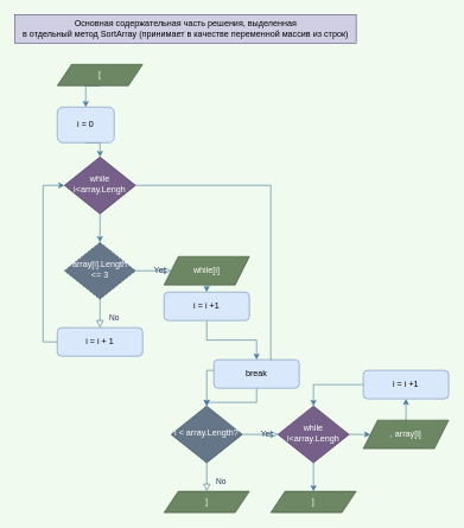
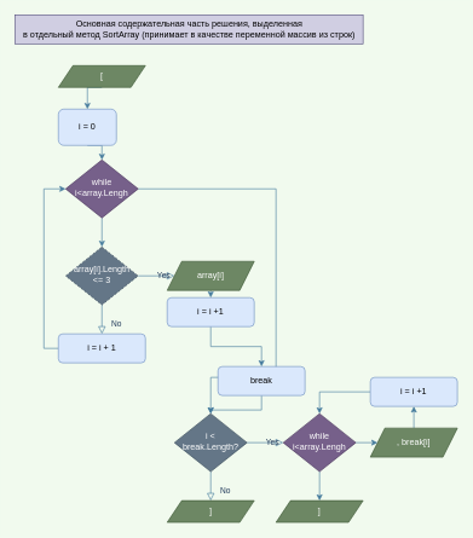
  <mxCell id="0" />
  <mxCell id="1" parent="0" />
  <mxCell id="2" style="edgeStyle=orthogonalEdgeStyle;rounded=0;orthogonalLoop=1;jettySize=auto;html=1;exitX=0.5;exitY=1;exitDx=0;exitDy=0;entryX=0.5;entryY=0;entryDx=0;entryDy=0;labelBackgroundColor=#F1FAEE;strokeColor=#457B9D;fontColor=#1D3557;" edge="1" parent="1" source="3" target="6"><mxGeometry relative="1" as="geometry" /></mxCell>
  <mxCell id="3" value="i = 0" style="rounded=1;whiteSpace=wrap;html=1;fontSize=12;glass=0;strokeWidth=1;shadow=0;fillColor=#dae8fc;strokeColor=#6c8ebf;" parent="1" vertex="1"><mxGeometry x="80" y="150" width="80" height="50" as="geometry" /></mxCell>
  <mxCell id="4" style="edgeStyle=orthogonalEdgeStyle;rounded=0;orthogonalLoop=1;jettySize=auto;html=1;exitX=0.5;exitY=1;exitDx=0;exitDy=0;entryX=0.5;entryY=0;entryDx=0;entryDy=0;labelBackgroundColor=#F1FAEE;strokeColor=#457B9D;fontColor=#1D3557;" edge="1" parent="1" source="6" target="9"><mxGeometry relative="1" as="geometry" /></mxCell>
  <mxCell id="5" style="edgeStyle=orthogonalEdgeStyle;rounded=0;orthogonalLoop=1;jettySize=auto;html=1;exitX=1;exitY=0.5;exitDx=0;exitDy=0;entryX=0.5;entryY=0;entryDx=0;entryDy=0;labelBackgroundColor=#F1FAEE;strokeColor=#457B9D;fontColor=#1D3557;" edge="1" parent="1" source="6" target="23"><mxGeometry relative="1" as="geometry"><Array as="points"><mxPoint x="380" y="260" /><mxPoint x="380" y="520" /><mxPoint x="290" y="520" /></Array></mxGeometry></mxCell>
  <mxCell id="6" value="while i&amp;lt;array.Lengh" style="rhombus;whiteSpace=wrap;html=1;shadow=0;fontFamily=Helvetica;fontSize=12;align=center;strokeWidth=1;spacing=6;spacingTop=-4;fillColor=#76608a;strokeColor=#432D57;fontColor=#ffffff;" parent="1" vertex="1"><mxGeometry x="90" y="220" width="100" height="80" as="geometry" /></mxCell>
  <mxCell id="7" value="No" style="rounded=0;html=1;jettySize=auto;orthogonalLoop=1;fontSize=11;endArrow=block;endFill=0;endSize=8;strokeWidth=1;shadow=0;labelBackgroundColor=none;edgeStyle=orthogonalEdgeStyle;strokeColor=#457B9D;fontColor=#1D3557;" parent="1" source="9" target="11" edge="1"><mxGeometry x="0.333" y="20" relative="1" as="geometry"><mxPoint as="offset" /></mxGeometry></mxCell>
  <mxCell id="8" value="Yes" style="edgeStyle=orthogonalEdgeStyle;rounded=0;html=1;jettySize=auto;orthogonalLoop=1;fontSize=11;endArrow=block;endFill=0;endSize=8;strokeWidth=1;shadow=0;labelBackgroundColor=none;strokeColor=#457B9D;fontColor=#1D3557;" parent="1" source="9" edge="1"><mxGeometry y="10" relative="1" as="geometry"><mxPoint as="offset" /><mxPoint x="240" y="380" as="targetPoint" /></mxGeometry></mxCell>
  <mxCell id="9" value="array[i].Length &amp;lt;= 3" style="rhombus;whiteSpace=wrap;html=1;shadow=0;fontFamily=Helvetica;fontSize=12;align=center;strokeWidth=1;spacing=6;spacingTop=-4;fillColor=#647687;strokeColor=#314354;fontColor=#ffffff;dashed=1;" parent="1" vertex="1"><mxGeometry x="90" y="340" width="100" height="80" as="geometry" /></mxCell>
  <mxCell id="10" style="edgeStyle=orthogonalEdgeStyle;rounded=0;orthogonalLoop=1;jettySize=auto;html=1;exitX=0;exitY=0.5;exitDx=0;exitDy=0;entryX=0;entryY=0.5;entryDx=0;entryDy=0;labelBackgroundColor=#F1FAEE;strokeColor=#457B9D;fontColor=#1D3557;" edge="1" parent="1" source="11" target="6"><mxGeometry relative="1" as="geometry"><Array as="points"><mxPoint x="60" y="480" /><mxPoint x="60" y="260" /></Array></mxGeometry></mxCell>
  <mxCell id="11" value="i = i + 1" style="rounded=1;whiteSpace=wrap;html=1;fontSize=12;glass=0;strokeWidth=1;shadow=0;fillColor=#dae8fc;strokeColor=#6c8ebf;" parent="1" vertex="1"><mxGeometry x="80" y="460" width="120" height="40" as="geometry" /></mxCell>
  <mxCell id="12" value="Основная содержательная часть решения, выделенная &lt;br&gt;в отдельный метод SortArray (принимает в качестве переменной массив из строк)" style="text;html=1;align=center;verticalAlign=middle;resizable=0;points=[];autosize=1;strokeColor=#56517e;fillColor=#d0cee2;" vertex="1" parent="1"><mxGeometry x="20" y="20" width="480" height="40" as="geometry" /></mxCell>
  <mxCell id="13" style="edgeStyle=orthogonalEdgeStyle;rounded=0;orthogonalLoop=1;jettySize=auto;html=1;exitX=0.5;exitY=1;exitDx=0;exitDy=0;entryX=0.5;entryY=0;entryDx=0;entryDy=0;strokeColor=#457B9D;fontColor=#1D3557;fillColor=#A8DADC;" edge="1" parent="1" source="14" target="3"><mxGeometry relative="1" as="geometry" /></mxCell>
  <mxCell id="14" value="[" style="shape=parallelogram;perimeter=parallelogramPerimeter;whiteSpace=wrap;html=1;fixedSize=1;fillColor=#6d8764;fontColor=#ffffff;strokeColor=#3A5431;" vertex="1" parent="1"><mxGeometry x="80" y="90" width="120" height="30" as="geometry" /></mxCell>
  <mxCell id="15" style="edgeStyle=orthogonalEdgeStyle;rounded=0;orthogonalLoop=1;jettySize=auto;html=1;exitX=0.5;exitY=1;exitDx=0;exitDy=0;entryX=0.5;entryY=0;entryDx=0;entryDy=0;labelBackgroundColor=#F1FAEE;strokeColor=#457B9D;fontColor=#1D3557;" edge="1" parent="1" source="16" target="18"><mxGeometry relative="1" as="geometry" /></mxCell>
- <mxCell id="16" value="while[i]" style="shape=parallelogram;perimeter=parallelogramPerimeter;whiteSpace=wrap;html=1;fixedSize=1;fillColor=#6d8764;strokeColor=#3A5431;fontColor=#ffffff;" vertex="1" parent="1"><mxGeometry x="230" y="360" width="120" height="40" as="geometry" /></mxCell>
+ <mxCell id="16" value="array[i]" style="shape=parallelogram;perimeter=parallelogramPerimeter;whiteSpace=wrap;html=1;fixedSize=1;fillColor=#6d8764;strokeColor=#3A5431;fontColor=#ffffff;" vertex="1" parent="1"><mxGeometry x="230" y="360" width="120" height="40" as="geometry" /></mxCell>
  <mxCell id="17" style="edgeStyle=orthogonalEdgeStyle;rounded=0;orthogonalLoop=1;jettySize=auto;html=1;exitX=0.5;exitY=1;exitDx=0;exitDy=0;entryX=0.5;entryY=0;entryDx=0;entryDy=0;labelBackgroundColor=#F1FAEE;strokeColor=#457B9D;fontColor=#1D3557;" edge="1" parent="1" source="18" target="20"><mxGeometry relative="1" as="geometry" /></mxCell>
  <mxCell id="18" value="i = i +1" style="rounded=1;whiteSpace=wrap;html=1;fontSize=12;glass=0;strokeWidth=1;shadow=0;fillColor=#dae8fc;strokeColor=#6c8ebf;" vertex="1" parent="1"><mxGeometry x="230" y="410" width="120" height="40" as="geometry" /></mxCell>
  <mxCell id="19" style="edgeStyle=orthogonalEdgeStyle;rounded=0;orthogonalLoop=1;jettySize=auto;html=1;exitX=0.5;exitY=1;exitDx=0;exitDy=0;entryX=0.5;entryY=0;entryDx=0;entryDy=0;labelBackgroundColor=#F1FAEE;strokeColor=#457B9D;fontColor=#1D3557;" edge="1" parent="1" source="20" target="23"><mxGeometry relative="1" as="geometry" /></mxCell>
  <mxCell id="20" value="break" style="rounded=1;whiteSpace=wrap;html=1;fontSize=12;glass=0;strokeWidth=1;shadow=0;fillColor=#dae8fc;strokeColor=#6c8ebf;" vertex="1" parent="1"><mxGeometry x="300" y="505" width="120" height="40" as="geometry" /></mxCell>
  <mxCell id="21" value="No" style="rounded=0;html=1;jettySize=auto;orthogonalLoop=1;fontSize=11;endArrow=block;endFill=0;endSize=8;strokeWidth=1;shadow=0;labelBackgroundColor=none;edgeStyle=orthogonalEdgeStyle;strokeColor=#457B9D;fontColor=#1D3557;" edge="1" parent="1" source="23"><mxGeometry x="0.333" y="20" relative="1" as="geometry"><mxPoint as="offset" /><mxPoint x="290" y="690" as="targetPoint" /></mxGeometry></mxCell>
  <mxCell id="22" value="Yes" style="edgeStyle=orthogonalEdgeStyle;rounded=0;html=1;jettySize=auto;orthogonalLoop=1;fontSize=11;endArrow=block;endFill=0;endSize=8;strokeWidth=1;shadow=0;labelBackgroundColor=none;strokeColor=#457B9D;fontColor=#1D3557;" edge="1" parent="1" source="23"><mxGeometry y="10" relative="1" as="geometry"><mxPoint as="offset" /><mxPoint x="390" y="610" as="targetPoint" /></mxGeometry></mxCell>
- <mxCell id="23" value="i &amp;lt; array.Length?" style="rhombus;whiteSpace=wrap;html=1;shadow=0;fontFamily=Helvetica;fontSize=12;align=center;strokeWidth=1;spacing=6;spacingTop=-4;fillColor=#647687;strokeColor=#314354;fontColor=#ffffff;" vertex="1" parent="1"><mxGeometry x="240" y="570" width="100" height="80" as="geometry" /></mxCell>
+ <mxCell id="23" value="i &amp;lt; break.Length?" style="rhombus;whiteSpace=wrap;html=1;shadow=0;fontFamily=Helvetica;fontSize=12;align=center;strokeWidth=1;spacing=6;spacingTop=-4;fillColor=#647687;strokeColor=#314354;fontColor=#ffffff;" vertex="1" parent="1"><mxGeometry x="240" y="570" width="100" height="80" as="geometry" /></mxCell>
  <mxCell id="24" style="edgeStyle=orthogonalEdgeStyle;rounded=0;orthogonalLoop=1;jettySize=auto;html=1;exitX=0.5;exitY=0;exitDx=0;exitDy=0;entryX=0.5;entryY=1;entryDx=0;entryDy=0;strokeColor=#457B9D;fontColor=#1D3557;fillColor=#A8DADC;" edge="1" parent="1" source="25" target="27"><mxGeometry relative="1" as="geometry" /></mxCell>
- <mxCell id="25" value=", array[i]" style="shape=parallelogram;perimeter=parallelogramPerimeter;whiteSpace=wrap;html=1;fixedSize=1;fillColor=#6d8764;strokeColor=#3A5431;fontColor=#ffffff;" vertex="1" parent="1"><mxGeometry x="510" y="590" width="120" height="40" as="geometry" /></mxCell>
+ <mxCell id="25" value=", break[i]" style="shape=parallelogram;perimeter=parallelogramPerimeter;whiteSpace=wrap;html=1;fixedSize=1;fillColor=#6d8764;strokeColor=#3A5431;fontColor=#ffffff;" vertex="1" parent="1"><mxGeometry x="510" y="590" width="120" height="40" as="geometry" /></mxCell>
  <mxCell id="26" style="edgeStyle=orthogonalEdgeStyle;rounded=0;orthogonalLoop=1;jettySize=auto;html=1;exitX=0;exitY=0.5;exitDx=0;exitDy=0;entryX=0.5;entryY=0;entryDx=0;entryDy=0;strokeColor=#457B9D;fontColor=#1D3557;fillColor=#A8DADC;" edge="1" parent="1" source="27" target="30"><mxGeometry relative="1" as="geometry" /></mxCell>
  <mxCell id="27" value="i = i +1" style="rounded=1;whiteSpace=wrap;html=1;fontSize=12;glass=0;strokeWidth=1;shadow=0;fillColor=#dae8fc;strokeColor=#6c8ebf;" vertex="1" parent="1"><mxGeometry x="510" y="520" width="120" height="40" as="geometry" /></mxCell>
  <mxCell id="28" style="edgeStyle=orthogonalEdgeStyle;rounded=0;orthogonalLoop=1;jettySize=auto;html=1;exitX=1;exitY=0.5;exitDx=0;exitDy=0;entryX=0;entryY=0.5;entryDx=0;entryDy=0;labelBackgroundColor=#F1FAEE;strokeColor=#457B9D;fontColor=#1D3557;" edge="1" parent="1" source="30" target="25"><mxGeometry relative="1" as="geometry" /></mxCell>
  <mxCell id="29" style="edgeStyle=orthogonalEdgeStyle;rounded=0;orthogonalLoop=1;jettySize=auto;html=1;exitX=0.5;exitY=1;exitDx=0;exitDy=0;entryX=0.5;entryY=0;entryDx=0;entryDy=0;labelBackgroundColor=#F1FAEE;strokeColor=#457B9D;fontColor=#1D3557;" edge="1" parent="1" source="30" target="32"><mxGeometry relative="1" as="geometry" /></mxCell>
  <mxCell id="30" value="while i&amp;lt;array.Lengh" style="rhombus;whiteSpace=wrap;html=1;shadow=0;fontFamily=Helvetica;fontSize=12;align=center;strokeWidth=1;spacing=6;spacingTop=-4;fillColor=#76608a;strokeColor=#432D57;fontColor=#ffffff;" vertex="1" parent="1"><mxGeometry x="390" y="570" width="100" height="80" as="geometry" /></mxCell>
  <mxCell id="31" value="]" style="shape=parallelogram;perimeter=parallelogramPerimeter;whiteSpace=wrap;html=1;fixedSize=1;fillColor=#6d8764;strokeColor=#3A5431;fontColor=#ffffff;" vertex="1" parent="1"><mxGeometry x="230" y="690" width="120" height="30" as="geometry" /></mxCell>
  <mxCell id="32" value="]" style="shape=parallelogram;perimeter=parallelogramPerimeter;whiteSpace=wrap;html=1;fixedSize=1;fillColor=#6d8764;strokeColor=#3A5431;fontColor=#ffffff;" vertex="1" parent="1"><mxGeometry x="380" y="690" width="120" height="30" as="geometry" /></mxCell>
